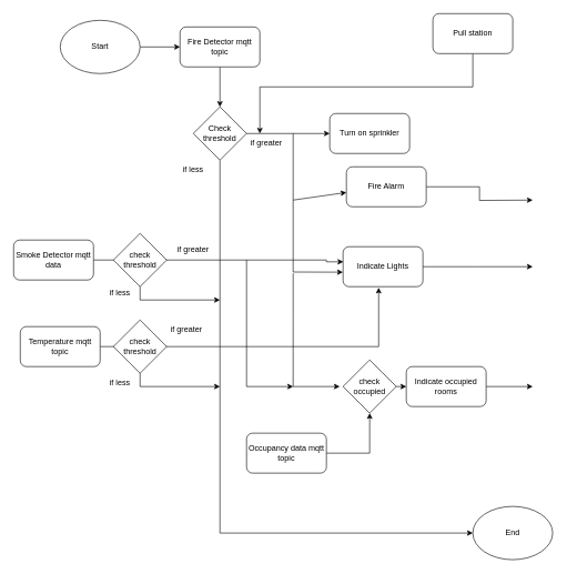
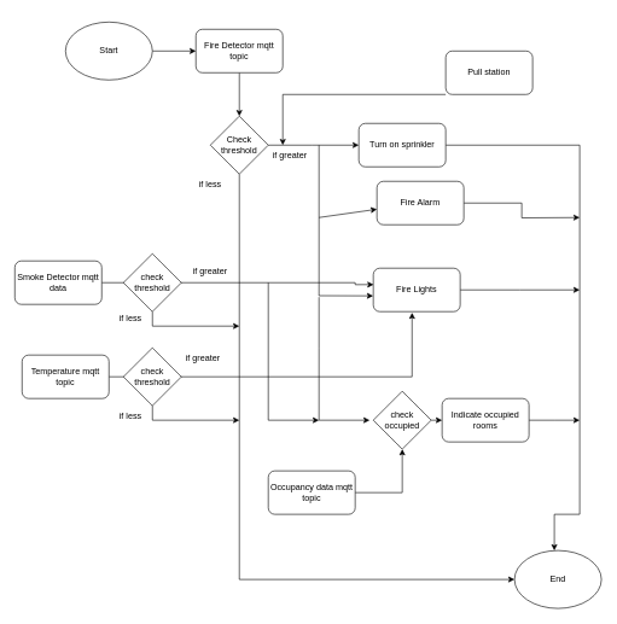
  <mxCell id="0" />
  <mxCell id="1" parent="0" />
  <mxCell id="2" style="edgeStyle=orthogonalEdgeStyle;rounded=0;orthogonalLoop=1;jettySize=auto;html=1;entryX=0;entryY=0.5;entryDx=0;entryDy=0;" edge="1" parent="1" source="3" target="6"><mxGeometry relative="1" as="geometry" /></mxCell>
  <mxCell id="3" value="Start" style="ellipse;whiteSpace=wrap;html=1;" vertex="1" parent="1"><mxGeometry x="90" y="30" width="120" height="80" as="geometry" /></mxCell>
  <mxCell id="4" value="End" style="ellipse;whiteSpace=wrap;html=1;" vertex="1" parent="1"><mxGeometry x="710" y="760" width="120" height="80" as="geometry" /></mxCell>
  <mxCell id="5" style="edgeStyle=orthogonalEdgeStyle;rounded=0;orthogonalLoop=1;jettySize=auto;html=1;entryX=0.5;entryY=0;entryDx=0;entryDy=0;" edge="1" parent="1" source="6" target="9"><mxGeometry relative="1" as="geometry" /></mxCell>
  <mxCell id="6" value="Fire Detector mqtt topic" style="rounded=1;whiteSpace=wrap;html=1;" vertex="1" parent="1"><mxGeometry x="270" y="40" width="120" height="60" as="geometry" /></mxCell>
  <mxCell id="7" style="edgeStyle=orthogonalEdgeStyle;rounded=0;orthogonalLoop=1;jettySize=auto;html=1;exitX=1;exitY=0.5;exitDx=0;exitDy=0;" edge="1" parent="1" source="9" target="11"><mxGeometry relative="1" as="geometry"><Array as="points"><mxPoint x="430" y="200" /><mxPoint x="430" y="200" /></Array></mxGeometry></mxCell>
  <mxCell id="8" style="edgeStyle=orthogonalEdgeStyle;rounded=0;orthogonalLoop=1;jettySize=auto;html=1;entryX=0;entryY=0.5;entryDx=0;entryDy=0;" edge="1" parent="1" source="9" target="4"><mxGeometry relative="1" as="geometry"><Array as="points"><mxPoint x="330" y="800" /></Array></mxGeometry></mxCell>
  <mxCell id="9" value="Check threshold" style="rhombus;whiteSpace=wrap;html=1;" vertex="1" parent="1"><mxGeometry x="290" y="160" width="80" height="80" as="geometry" /></mxCell>
+ <mxCell id="10" style="edgeStyle=orthogonalEdgeStyle;rounded=0;orthogonalLoop=1;jettySize=auto;html=1;exitX=1;exitY=0.5;exitDx=0;exitDy=0;entryX=0.458;entryY=0;entryDx=0;entryDy=0;entryPerimeter=0;" edge="1" parent="1" source="11" target="4"><mxGeometry relative="1" as="geometry"><Array as="points"><mxPoint x="800" y="200" /><mxPoint x="800" y="710" /></Array></mxGeometry></mxCell>
  <mxCell id="11" value="Turn on sprinkler" style="rounded=1;whiteSpace=wrap;html=1;" vertex="1" parent="1"><mxGeometry x="495" y="170" width="120" height="60" as="geometry" /></mxCell>
  <mxCell id="12" style="edgeStyle=orthogonalEdgeStyle;rounded=0;orthogonalLoop=1;jettySize=auto;html=1;" edge="1" parent="1" source="13"><mxGeometry relative="1" as="geometry"><mxPoint x="390" y="200" as="targetPoint" /><Array as="points"><mxPoint x="710" y="130" /><mxPoint x="390" y="130" /></Array></mxGeometry></mxCell>
- <mxCell id="13" value="Pull station" style="rounded=1;whiteSpace=wrap;html=1;" vertex="1" parent="1"><mxGeometry x="650" y="20" width="120" height="60" as="geometry" /></mxCell>
+ <mxCell id="13" value="Pull station" style="rounded=1;whiteSpace=wrap;html=1;" vertex="1" parent="1"><mxGeometry x="615" y="70" width="120" height="60" as="geometry" /></mxCell>
  <mxCell id="14" style="edgeStyle=orthogonalEdgeStyle;rounded=0;orthogonalLoop=1;jettySize=auto;html=1;exitX=1;exitY=0.5;exitDx=0;exitDy=0;" edge="1" parent="1" source="15"><mxGeometry relative="1" as="geometry"><mxPoint x="800" y="300" as="targetPoint" /></mxGeometry></mxCell>
  <mxCell id="15" value="Fire Alarm" style="rounded=1;whiteSpace=wrap;html=1;" vertex="1" parent="1"><mxGeometry x="520" y="250" width="120" height="60" as="geometry" /></mxCell>
  <mxCell id="16" style="edgeStyle=orthogonalEdgeStyle;rounded=0;orthogonalLoop=1;jettySize=auto;html=1;" edge="1" parent="1" source="17"><mxGeometry relative="1" as="geometry"><mxPoint x="800" y="580" as="targetPoint" /></mxGeometry></mxCell>
  <mxCell id="17" value="Indicate occupied rooms" style="rounded=1;whiteSpace=wrap;html=1;" vertex="1" parent="1"><mxGeometry x="610" y="550" width="120" height="60" as="geometry" /></mxCell>
  <mxCell id="18" style="edgeStyle=orthogonalEdgeStyle;rounded=0;orthogonalLoop=1;jettySize=auto;html=1;exitX=1;exitY=0.5;exitDx=0;exitDy=0;" edge="1" parent="1" source="19"><mxGeometry relative="1" as="geometry"><mxPoint x="800" y="400" as="targetPoint" /></mxGeometry></mxCell>
- <mxCell id="19" value="Indicate Lights" style="rounded=1;whiteSpace=wrap;html=1;" vertex="1" parent="1"><mxGeometry x="515" y="370" width="120" height="60" as="geometry" /></mxCell>
+ <mxCell id="19" value="Fire Lights" style="rounded=1;whiteSpace=wrap;html=1;" vertex="1" parent="1"><mxGeometry x="515" y="370" width="120" height="60" as="geometry" /></mxCell>
  <mxCell id="20" value="" style="endArrow=classic;html=1;rounded=0;entryX=-0.002;entryY=0.637;entryDx=0;entryDy=0;entryPerimeter=0;" edge="1" parent="1" target="19"><mxGeometry width="50" height="50" relative="1" as="geometry"><mxPoint x="440" y="200" as="sourcePoint" /><mxPoint x="640" y="390" as="targetPoint" /><Array as="points"><mxPoint x="440" y="408" /></Array></mxGeometry></mxCell>
  <mxCell id="21" value="" style="endArrow=classic;html=1;rounded=0;" edge="1" parent="1" target="15"><mxGeometry width="50" height="50" relative="1" as="geometry"><mxPoint x="440" y="300" as="sourcePoint" /><mxPoint x="640" y="390" as="targetPoint" /></mxGeometry></mxCell>
  <mxCell id="22" value="" style="endArrow=classic;html=1;rounded=0;" edge="1" parent="1"><mxGeometry width="50" height="50" relative="1" as="geometry"><mxPoint x="440" y="410" as="sourcePoint" /><mxPoint x="510" y="580" as="targetPoint" /><Array as="points"><mxPoint x="440" y="480" /><mxPoint x="440" y="580" /></Array></mxGeometry></mxCell>
  <mxCell id="23" value="if greater" style="text;html=1;strokeColor=none;fillColor=none;align=center;verticalAlign=middle;whiteSpace=wrap;rounded=0;" vertex="1" parent="1"><mxGeometry x="370" y="200" width="60" height="30" as="geometry" /></mxCell>
  <mxCell id="24" value="if less" style="text;html=1;strokeColor=none;fillColor=none;align=center;verticalAlign=middle;whiteSpace=wrap;rounded=0;" vertex="1" parent="1"><mxGeometry x="260" y="240" width="60" height="30" as="geometry" /></mxCell>
  <mxCell id="25" style="edgeStyle=orthogonalEdgeStyle;rounded=0;orthogonalLoop=1;jettySize=auto;html=1;entryX=0.003;entryY=0.378;entryDx=0;entryDy=0;entryPerimeter=0;" edge="1" parent="1" source="26" target="19"><mxGeometry relative="1" as="geometry"><Array as="points"><mxPoint x="490" y="390" /><mxPoint x="490" y="393" /><mxPoint x="515" y="393" /></Array></mxGeometry></mxCell>
  <mxCell id="26" value="Smoke Detector mqtt data" style="rounded=1;whiteSpace=wrap;html=1;" vertex="1" parent="1"><mxGeometry x="20" y="360" width="120" height="60" as="geometry" /></mxCell>
  <mxCell id="27" style="edgeStyle=orthogonalEdgeStyle;rounded=0;orthogonalLoop=1;jettySize=auto;html=1;entryX=0.446;entryY=1.024;entryDx=0;entryDy=0;entryPerimeter=0;" edge="1" parent="1" source="28" target="19"><mxGeometry relative="1" as="geometry" /></mxCell>
  <mxCell id="28" value="Temperature mqtt topic" style="rounded=1;whiteSpace=wrap;html=1;" vertex="1" parent="1"><mxGeometry x="30" y="490" width="120" height="60" as="geometry" /></mxCell>
  <mxCell id="29" style="edgeStyle=orthogonalEdgeStyle;rounded=0;orthogonalLoop=1;jettySize=auto;html=1;entryX=0.5;entryY=1;entryDx=0;entryDy=0;" edge="1" parent="1" source="30" target="32"><mxGeometry relative="1" as="geometry" /></mxCell>
  <mxCell id="30" value="Occupancy data mqtt topic" style="rounded=1;whiteSpace=wrap;html=1;" vertex="1" parent="1"><mxGeometry x="370" y="650" width="120" height="60" as="geometry" /></mxCell>
  <mxCell id="31" style="edgeStyle=orthogonalEdgeStyle;rounded=0;orthogonalLoop=1;jettySize=auto;html=1;exitX=1;exitY=0.5;exitDx=0;exitDy=0;entryX=0;entryY=0.5;entryDx=0;entryDy=0;" edge="1" parent="1" source="32" target="17"><mxGeometry relative="1" as="geometry" /></mxCell>
  <mxCell id="32" value="check occupied" style="rhombus;whiteSpace=wrap;html=1;" vertex="1" parent="1"><mxGeometry x="515" y="540" width="80" height="80" as="geometry" /></mxCell>
  <mxCell id="33" value="" style="endArrow=classic;html=1;rounded=0;" edge="1" parent="1"><mxGeometry width="50" height="50" relative="1" as="geometry"><mxPoint x="370" y="390" as="sourcePoint" /><mxPoint x="440" y="580" as="targetPoint" /><Array as="points"><mxPoint x="370" y="580" /></Array></mxGeometry></mxCell>
  <mxCell id="34" style="edgeStyle=orthogonalEdgeStyle;rounded=0;orthogonalLoop=1;jettySize=auto;html=1;exitX=0.5;exitY=1;exitDx=0;exitDy=0;" edge="1" parent="1" source="35"><mxGeometry relative="1" as="geometry"><mxPoint x="330" y="450" as="targetPoint" /><Array as="points"><mxPoint x="210" y="450" /></Array></mxGeometry></mxCell>
  <mxCell id="35" value="check threshold" style="rhombus;whiteSpace=wrap;html=1;" vertex="1" parent="1"><mxGeometry x="170" y="350" width="80" height="80" as="geometry" /></mxCell>
  <mxCell id="36" value="check threshold" style="rhombus;whiteSpace=wrap;html=1;" vertex="1" parent="1"><mxGeometry x="170" y="480" width="80" height="80" as="geometry" /></mxCell>
  <mxCell id="37" style="edgeStyle=orthogonalEdgeStyle;rounded=0;orthogonalLoop=1;jettySize=auto;html=1;exitX=0.5;exitY=1;exitDx=0;exitDy=0;" edge="1" parent="1"><mxGeometry relative="1" as="geometry"><mxPoint x="330" y="580" as="targetPoint" /><mxPoint x="210" y="560" as="sourcePoint" /><Array as="points"><mxPoint x="210" y="580" /></Array></mxGeometry></mxCell>
  <mxCell id="38" value="if greater" style="text;html=1;strokeColor=none;fillColor=none;align=center;verticalAlign=middle;whiteSpace=wrap;rounded=0;" vertex="1" parent="1"><mxGeometry x="260" y="360" width="60" height="30" as="geometry" /></mxCell>
  <mxCell id="39" value="if greater" style="text;html=1;strokeColor=none;fillColor=none;align=center;verticalAlign=middle;whiteSpace=wrap;rounded=0;" vertex="1" parent="1"><mxGeometry x="250" y="480" width="60" height="30" as="geometry" /></mxCell>
  <mxCell id="40" value="if less" style="text;html=1;strokeColor=none;fillColor=none;align=center;verticalAlign=middle;whiteSpace=wrap;rounded=0;" vertex="1" parent="1"><mxGeometry x="150" y="425" width="60" height="30" as="geometry" /></mxCell>
  <mxCell id="41" value="if less" style="text;html=1;strokeColor=none;fillColor=none;align=center;verticalAlign=middle;whiteSpace=wrap;rounded=0;" vertex="1" parent="1"><mxGeometry x="150" y="560" width="60" height="30" as="geometry" /></mxCell>
